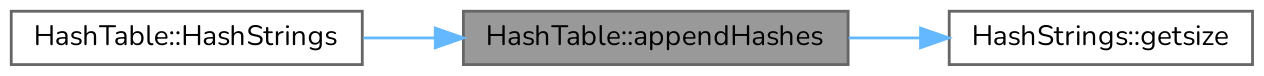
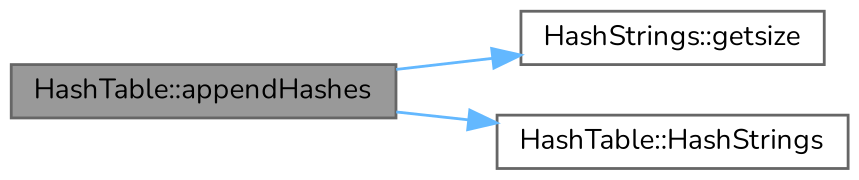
  digraph {
    fontname=Nunito
    rankdir=LR
    node [color=grey40 fillcolor=white fontname=Nunito fontsize=10 shape=box style=filled]
    edge [color=steelblue1 fontname=Nunito fontsize=10 labelfontname=Helvetica labelfontsize=10 style=solid]
    n1 [color=gray40 fillcolor=grey60 fontcolor=black height=0.2 label="HashTable::appendHashes" width=0.4]
    n2 [height=0.2 label="HashStrings::getsize" width=0.4]
    n3 [height=0.2 label="HashTable::HashStrings" width=0.4]
    n1 -> n2
-   n3 -> n1
+   n1 -> n3
  }
